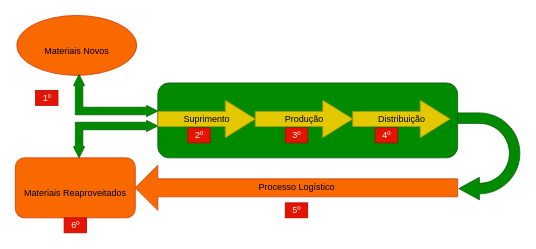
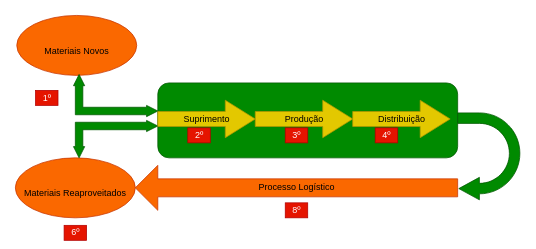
  <mxCell id="0" />
  <mxCell id="1" parent="0" />
  <mxCell id="2" value="&lt;br&gt;Materiais Novos" style="ellipse;whiteSpace=wrap;html=1;fillColor=#fa6800;strokeColor=#C73500;fontColor=#000000;" vertex="1" parent="1"><mxGeometry x="21.88" y="20" width="160" height="80" as="geometry" /></mxCell>
- <mxCell id="3" value="&lt;br&gt;Materiais Reaproveitados" style="whiteSpace=wrap;html=1;fillColor=#fa6800;strokeColor=#C73500;fontColor=#000000;rounded=1;" vertex="1" parent="1"><mxGeometry x="20" y="210" width="160" height="80" as="geometry" /></mxCell>
+ <mxCell id="3" value="&lt;br&gt;Materiais Reaproveitados" style="ellipse;whiteSpace=wrap;html=1;fillColor=#fa6800;strokeColor=#C73500;fontColor=#000000;" vertex="1" parent="1"><mxGeometry x="20" y="210" width="160" height="80" as="geometry" /></mxCell>
  <mxCell id="4" value="" style="rounded=1;whiteSpace=wrap;html=1;fillColor=#008a00;strokeColor=#005700;fontColor=#ffffff;" vertex="1" parent="1"><mxGeometry x="210" y="110" width="400" height="100" as="geometry" /></mxCell>
  <mxCell id="5" value="" style="html=1;shadow=0;dashed=0;align=center;verticalAlign=middle;shape=mxgraph.arrows2.bendDoubleArrow;dy=5;dx=15;arrowHead=15;rounded=0;comic=0;rotation=0;fillColor=#008a00;strokeColor=#005700;fontColor=#ffffff;" vertex="1" parent="1"><mxGeometry x="97.5" y="160" width="112.5" height="50" as="geometry" /></mxCell>
  <mxCell id="6" value="" style="html=1;shadow=0;dashed=0;align=center;verticalAlign=middle;shape=mxgraph.arrows2.bendDoubleArrow;dy=5;dx=15;arrowHead=15;rounded=0;comic=0;rotation=-90;fillColor=#008a00;strokeColor=#005700;fontColor=#ffffff;" vertex="1" parent="1"><mxGeometry x="125.63" y="70.63" width="56.25" height="112.5" as="geometry" /></mxCell>
  <mxCell id="7" value="Suprimento" style="html=1;shadow=0;dashed=0;align=center;verticalAlign=middle;shape=mxgraph.arrows2.arrow;dy=0.6;dx=40;notch=0;comic=0;fillColor=#e3c800;strokeColor=#B09500;fontColor=#000000;" vertex="1" parent="1"><mxGeometry x="210" y="133.13" width="130" height="50" as="geometry" /></mxCell>
  <mxCell id="8" value="Produção" style="html=1;shadow=0;dashed=0;align=center;verticalAlign=middle;shape=mxgraph.arrows2.arrow;dy=0.6;dx=40;notch=0;comic=0;fillColor=#e3c800;strokeColor=#B09500;fontColor=#000000;" vertex="1" parent="1"><mxGeometry x="340" y="133.13" width="130" height="50" as="geometry" /></mxCell>
  <mxCell id="9" value="Distribuição" style="html=1;shadow=0;dashed=0;align=center;verticalAlign=middle;shape=mxgraph.arrows2.arrow;dy=0.6;dx=40;notch=0;comic=0;fillColor=#e3c800;strokeColor=#B09500;fontColor=#000000;" vertex="1" parent="1"><mxGeometry x="470" y="133.13" width="130" height="50" as="geometry" /></mxCell>
  <mxCell id="10" value="" style="html=1;shadow=0;dashed=0;align=center;verticalAlign=middle;shape=mxgraph.arrows2.uTurnArrow;dy=7;arrowHead=30;dx2=27.5;comic=0;rotation=-180;fillColor=#008a00;strokeColor=#005700;fontColor=#ffffff;" vertex="1" parent="1"><mxGeometry x="610" y="150" width="83" height="116" as="geometry" /></mxCell>
  <mxCell id="11" value="Processo Logístico" style="html=1;shadow=0;dashed=0;align=center;verticalAlign=middle;shape=mxgraph.arrows2.arrow;dy=0.6;dx=30;flipH=1;notch=0;comic=0;headCrossline=0;fillColor=#fa6800;strokeColor=#C73500;fontColor=#000000;" vertex="1" parent="1"><mxGeometry x="180" y="220" width="430" height="60" as="geometry" /></mxCell>
  <mxCell id="12" value="2º" style="text;html=1;align=center;verticalAlign=middle;resizable=0;points=[];autosize=1;strokeColor=#B20000;fillColor=#e51400;fontColor=#ffffff;" vertex="1" parent="1"><mxGeometry x="250" y="170" width="30" height="20" as="geometry" /></mxCell>
  <mxCell id="13" value="3º" style="text;html=1;align=center;verticalAlign=middle;resizable=0;points=[];autosize=1;strokeColor=#B20000;fillColor=#e51400;fontColor=#ffffff;" vertex="1" parent="1"><mxGeometry x="380" y="170" width="30" height="20" as="geometry" /></mxCell>
  <mxCell id="14" value="4º" style="text;html=1;align=center;verticalAlign=middle;resizable=0;points=[];autosize=1;strokeColor=#B20000;fillColor=#e51400;fontColor=#ffffff;" vertex="1" parent="1"><mxGeometry x="500" y="170" width="30" height="20" as="geometry" /></mxCell>
- <mxCell id="15" value="5º" style="text;html=1;align=center;verticalAlign=middle;resizable=0;points=[];autosize=1;strokeColor=#B20000;fillColor=#e51400;fontColor=#ffffff;" vertex="1" parent="1"><mxGeometry x="380" y="270" width="30" height="20" as="geometry" /></mxCell>
+ <mxCell id="15" value="8º" style="text;html=1;align=center;verticalAlign=middle;resizable=0;points=[];autosize=1;strokeColor=#B20000;fillColor=#e51400;fontColor=#ffffff;" vertex="1" parent="1"><mxGeometry x="380" y="270" width="30" height="20" as="geometry" /></mxCell>
  <mxCell id="16" value="1º" style="text;html=1;align=center;verticalAlign=middle;resizable=0;points=[];autosize=1;strokeColor=#B20000;fillColor=#e51400;fontColor=#ffffff;" vertex="1" parent="1"><mxGeometry x="46.88" y="120" width="30" height="20" as="geometry" /></mxCell>
- <mxCell id="17" value="6º" style="text;html=1;align=center;verticalAlign=middle;resizable=0;points=[];autosize=1;strokeColor=#B20000;fillColor=#e51400;fontColor=#ffffff;" vertex="1" parent="1"><mxGeometry x="85" y="290" width="30" height="20" as="geometry" /></mxCell>
+ <mxCell id="17" value="6º" style="text;html=1;align=center;verticalAlign=middle;resizable=0;points=[];autosize=1;strokeColor=#B20000;fillColor=#e51400;fontColor=#ffffff;" vertex="1" parent="1"><mxGeometry x="85" y="300" width="30" height="20" as="geometry" /></mxCell>
